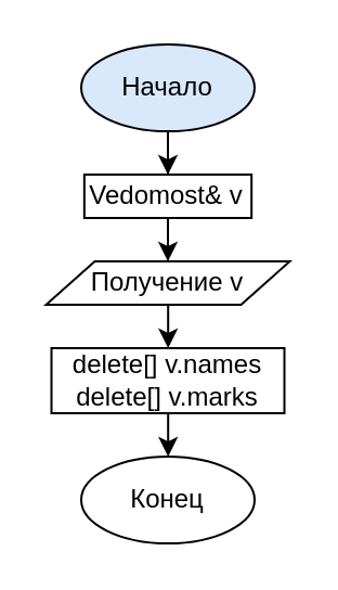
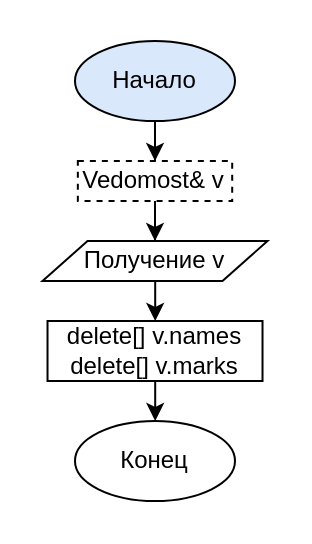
  <mxCell id="0" />
  <mxCell id="1" parent="0" />
  <mxCell id="2" style="edgeStyle=orthogonalEdgeStyle;rounded=0;orthogonalLoop=1;jettySize=auto;html=1;entryX=0.5;entryY=0;entryDx=0;entryDy=0;" edge="1" parent="1" source="3" target="5"><mxGeometry relative="1" as="geometry" /></mxCell>
  <mxCell id="3" value="Начало" style="ellipse;whiteSpace=wrap;html=1;fillColor=#dae8fc;" vertex="1" parent="1"><mxGeometry x="37" y="20" width="80" height="40" as="geometry" /></mxCell>
  <mxCell id="4" style="edgeStyle=orthogonalEdgeStyle;rounded=0;orthogonalLoop=1;jettySize=auto;html=1;entryX=0.5;entryY=0;entryDx=0;entryDy=0;" edge="1" parent="1" source="5" target="7"><mxGeometry relative="1" as="geometry" /></mxCell>
- <mxCell id="5" value="Vedomost&amp;amp; v" style="rounded=0;whiteSpace=wrap;html=1;" vertex="1" parent="1"><mxGeometry x="38.42" y="80" width="77.18" height="20" as="geometry" /></mxCell>
+ <mxCell id="5" value="Vedomost&amp;amp; v" style="rounded=0;whiteSpace=wrap;html=1;dashed=1;" vertex="1" parent="1"><mxGeometry x="38.42" y="80" width="77.18" height="20" as="geometry" /></mxCell>
  <mxCell id="6" style="edgeStyle=orthogonalEdgeStyle;rounded=0;orthogonalLoop=1;jettySize=auto;html=1;entryX=0.5;entryY=0;entryDx=0;entryDy=0;" edge="1" parent="1" source="7" target="9"><mxGeometry relative="1" as="geometry" /></mxCell>
  <mxCell id="7" value="Получение v" style="shape=parallelogram;perimeter=parallelogramPerimeter;whiteSpace=wrap;html=1;" vertex="1" parent="1"><mxGeometry x="20.76" y="120" width="112.49" height="20" as="geometry" /></mxCell>
  <mxCell id="8" style="edgeStyle=orthogonalEdgeStyle;rounded=0;orthogonalLoop=1;jettySize=auto;html=1;entryX=0.5;entryY=0;entryDx=0;entryDy=0;" edge="1" parent="1" source="9" target="10"><mxGeometry relative="1" as="geometry" /></mxCell>
  <mxCell id="9" value="&lt;div&gt;delete[] v.names&lt;/div&gt;&lt;div&gt;&lt;span&gt;delete[] v.marks&lt;/span&gt;&lt;/div&gt;" style="rounded=0;whiteSpace=wrap;html=1;" vertex="1" parent="1"><mxGeometry x="23.26" y="160" width="107.5" height="30" as="geometry" /></mxCell>
  <mxCell id="10" value="Конец" style="ellipse;whiteSpace=wrap;html=1;" vertex="1" parent="1"><mxGeometry x="37" y="210" width="80" height="40" as="geometry" /></mxCell>
